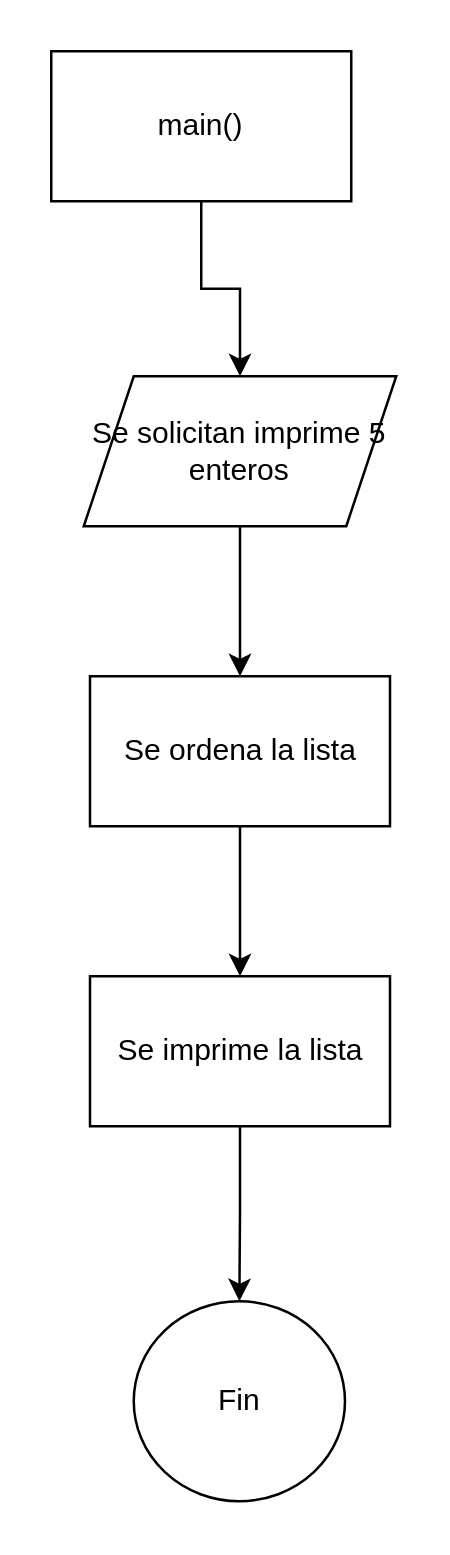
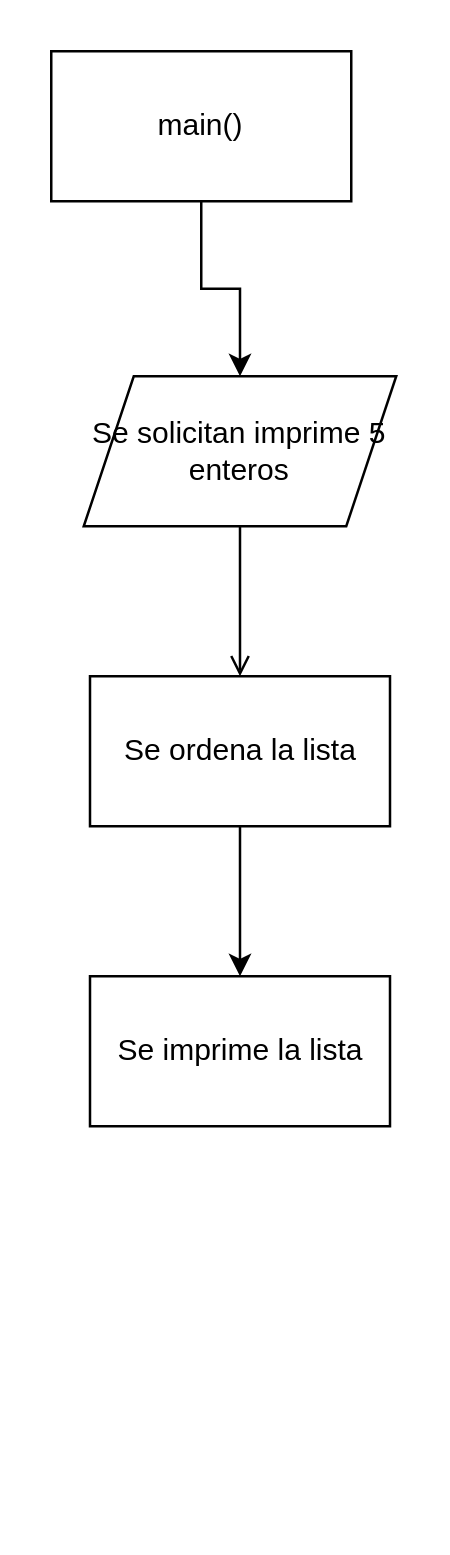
  <mxCell id="0" />
  <mxCell id="1" parent="0" />
  <mxCell id="2" value="" style="edgeStyle=orthogonalEdgeStyle;rounded=0;orthogonalLoop=1;jettySize=auto;html=1;" edge="1" parent="1" source="3" target="5"><mxGeometry relative="1" as="geometry" /></mxCell>
  <mxCell id="3" value="main()" style="rounded=0;whiteSpace=wrap;html=1;" vertex="1" parent="1"><mxGeometry x="20" y="20" width="120" height="60" as="geometry" /></mxCell>
- <mxCell id="4" value="" style="edgeStyle=orthogonalEdgeStyle;rounded=0;orthogonalLoop=1;jettySize=auto;html=1;" edge="1" parent="1" source="5" target="7"><mxGeometry relative="1" as="geometry" /></mxCell>
+ <mxCell id="4" value="" style="edgeStyle=orthogonalEdgeStyle;rounded=0;orthogonalLoop=1;jettySize=auto;html=1;endArrow=open;" edge="1" parent="1" source="5" target="7"><mxGeometry relative="1" as="geometry" /></mxCell>
  <mxCell id="5" value="Se solicitan imprime 5 enteros" style="shape=parallelogram;perimeter=parallelogramPerimeter;whiteSpace=wrap;html=1;fixedSize=1;rounded=0;" vertex="1" parent="1"><mxGeometry x="33" y="150" width="125" height="60" as="geometry" /></mxCell>
  <mxCell id="6" value="" style="edgeStyle=orthogonalEdgeStyle;rounded=0;orthogonalLoop=1;jettySize=auto;html=1;" edge="1" parent="1" source="7" target="9"><mxGeometry relative="1" as="geometry" /></mxCell>
  <mxCell id="7" value="Se ordena la lista" style="whiteSpace=wrap;html=1;rounded=0;" vertex="1" parent="1"><mxGeometry x="35.5" y="270" width="120" height="60" as="geometry" /></mxCell>
- <mxCell id="8" value="" style="edgeStyle=orthogonalEdgeStyle;rounded=0;orthogonalLoop=1;jettySize=auto;html=1;" edge="1" parent="1" source="9" target="10"><mxGeometry relative="1" as="geometry" /></mxCell>
  <mxCell id="9" value="Se imprime la lista" style="whiteSpace=wrap;html=1;rounded=0;" vertex="1" parent="1"><mxGeometry x="35.5" y="390" width="120" height="60" as="geometry" /></mxCell>
- <mxCell id="10" value="Fin" style="ellipse;whiteSpace=wrap;html=1;rounded=0;" vertex="1" parent="1"><mxGeometry x="53" y="520" width="84.5" height="80" as="geometry" /></mxCell>
